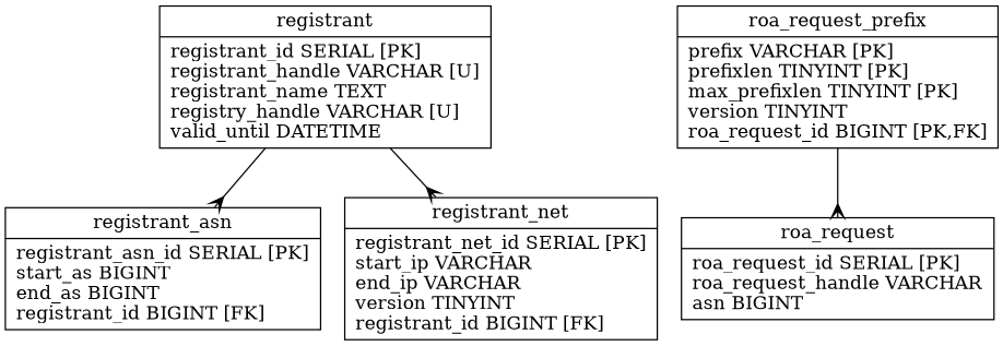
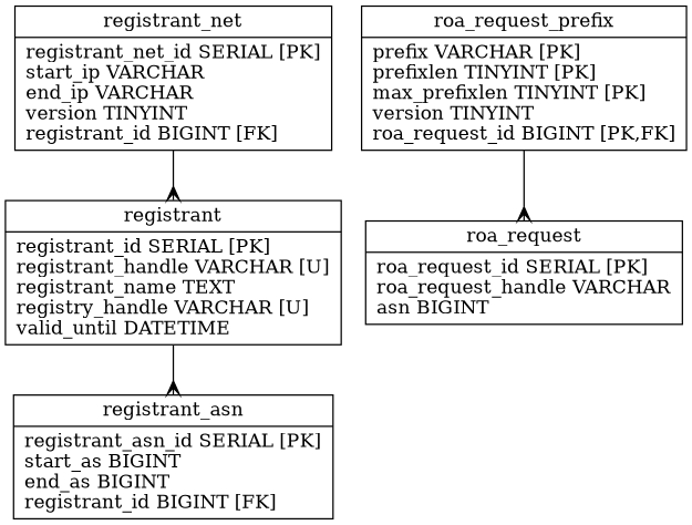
  digraph {
    bgcolor=white
    node [fillcolor=white shape=record style=filled]
    edge [arrowhead=crow arrowtail=none]
    n1 [label="{registrant\n|registrant_id\ SERIAL\ [PK]\lregistrant_handle\ VARCHAR\ [U]\lregistrant_name\ TEXT\lregistry_handle\ VARCHAR\ [U]\lvalid_until\ DATETIME\l}"]
    n2 [label="{registrant_asn\n|registrant_asn_id\ SERIAL\ [PK]\lstart_as\ BIGINT\lend_as\ BIGINT\lregistrant_id\ BIGINT\ [FK]\l}"]
    n3 [label="{registrant_net\n|registrant_net_id\ SERIAL\ [PK]\lstart_ip\ VARCHAR\lend_ip\ VARCHAR\lversion\ TINYINT\lregistrant_id\ BIGINT\ [FK]\l}"]
    n4 [label="{roa_request\n|roa_request_id\ SERIAL\ [PK]\lroa_request_handle\ VARCHAR\lasn\ BIGINT\l}"]
    n5 [label="{roa_request_prefix\n|prefix\ VARCHAR\ [PK]\lprefixlen\ TINYINT\ [PK]\lmax_prefixlen\ TINYINT\ [PK]\lversion\ TINYINT\lroa_request_id\ BIGINT\ [PK,FK]\l}"]
    n1 -> n2
-   n1 -> n3
+   n3 -> n1
    n5 -> n4
  }
